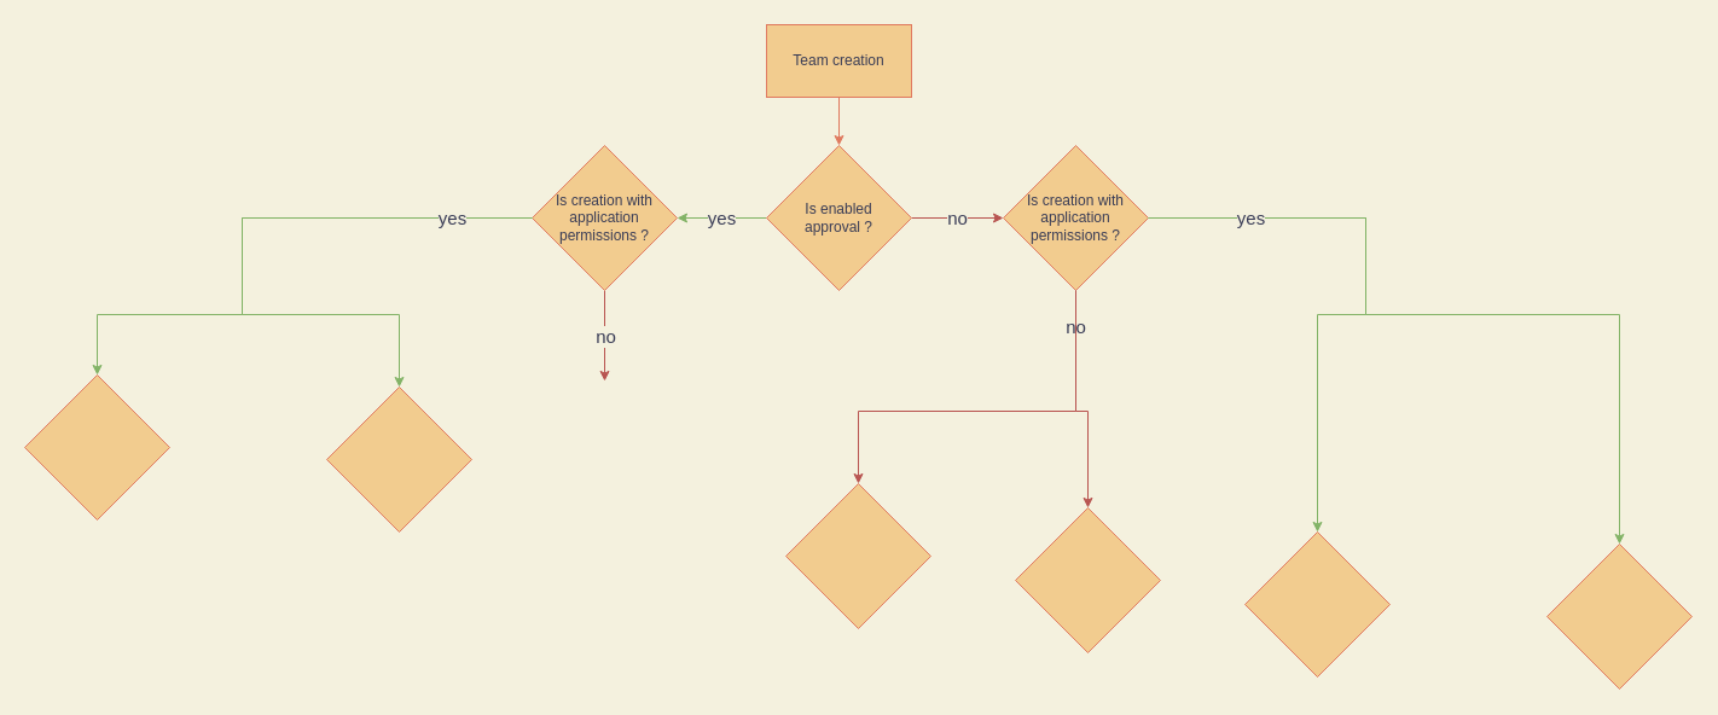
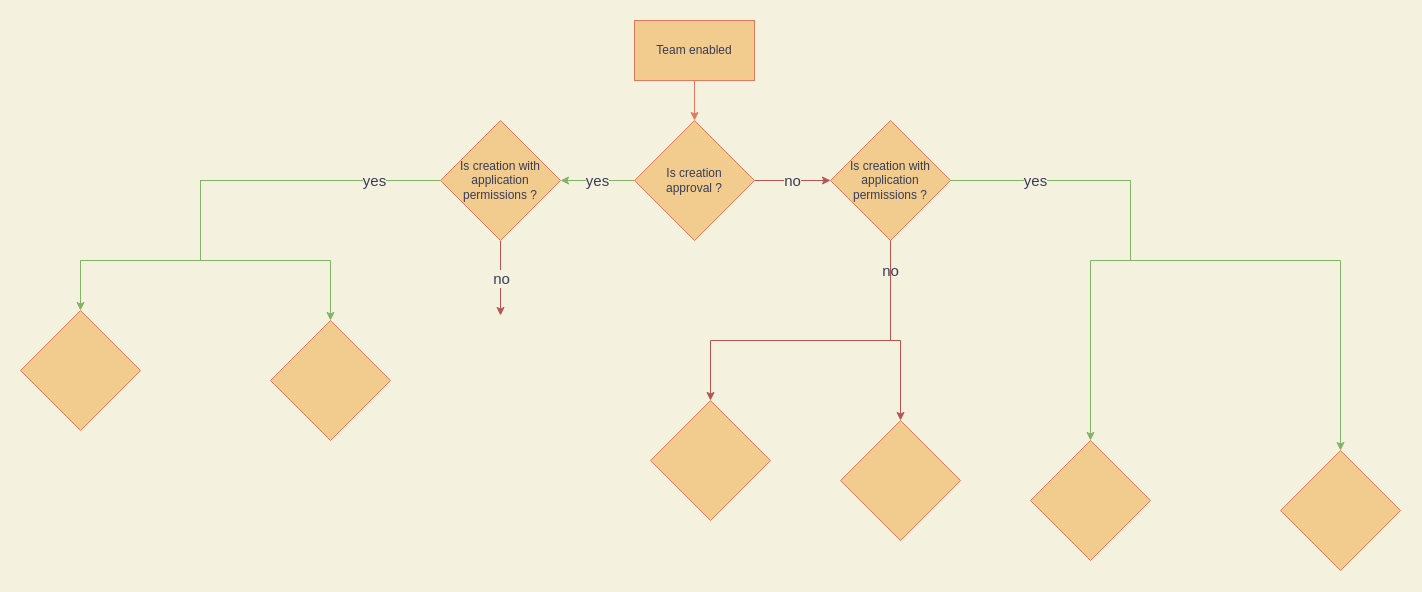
  <mxCell id="0" />
  <mxCell id="1" parent="0" />
  <mxCell id="2" value="yes" style="edgeStyle=orthogonalEdgeStyle;rounded=0;orthogonalLoop=1;jettySize=auto;html=1;exitX=0;exitY=0.5;exitDx=0;exitDy=0;labelBackgroundColor=#F4F1DE;strokeColor=#82b366;fontColor=#393C56;fillColor=#d5e8d4;jumpSize=6;fontSize=15;" edge="1" parent="1" source="4" target="8"><mxGeometry relative="1" as="geometry" /></mxCell>
  <mxCell id="3" value="no" style="edgeStyle=orthogonalEdgeStyle;rounded=0;orthogonalLoop=1;jettySize=auto;html=1;entryX=0;entryY=0.5;entryDx=0;entryDy=0;labelBackgroundColor=#F4F1DE;strokeColor=#b85450;fontColor=#393C56;fillColor=#f8cecc;jumpSize=6;fontSize=15;" edge="1" parent="1" source="4" target="9"><mxGeometry relative="1" as="geometry"><mxPoint x="840" y="180" as="targetPoint" /></mxGeometry></mxCell>
- <mxCell id="4" value="Is enabled&lt;br&gt;approval ?" style="rhombus;whiteSpace=wrap;html=1;fillColor=#F2CC8F;strokeColor=#E07A5F;fontColor=#393C56;" vertex="1" parent="1"><mxGeometry x="634" y="120" width="120" height="120" as="geometry" /></mxCell>
+ <mxCell id="4" value="Is creation&lt;br&gt;approval ?" style="rhombus;whiteSpace=wrap;html=1;fillColor=#F2CC8F;strokeColor=#E07A5F;fontColor=#393C56;" vertex="1" parent="1"><mxGeometry x="634" y="120" width="120" height="120" as="geometry" /></mxCell>
  <mxCell id="5" value="" style="edgeStyle=orthogonalEdgeStyle;rounded=0;orthogonalLoop=1;jettySize=auto;html=1;labelBackgroundColor=#F4F1DE;strokeColor=#E07A5F;fontColor=#393C56;" edge="1" parent="1" source="6" target="4"><mxGeometry relative="1" as="geometry" /></mxCell>
- <mxCell id="6" value="Team creation" style="rounded=0;whiteSpace=wrap;html=1;fillColor=#F2CC8F;strokeColor=#E07A5F;fontColor=#393C56;" vertex="1" parent="1"><mxGeometry x="634" width="120" height="60" as="geometry" y="20" /></mxCell>
+ <mxCell id="6" value="Team enabled" style="rounded=0;whiteSpace=wrap;html=1;fillColor=#F2CC8F;strokeColor=#E07A5F;fontColor=#393C56;" vertex="1" parent="1"><mxGeometry x="634" width="120" height="60" as="geometry" y="20" /></mxCell>
  <mxCell id="7" value="no&lt;br style=&quot;font-size: 15px;&quot;&gt;" style="edgeStyle=orthogonalEdgeStyle;rounded=0;orthogonalLoop=1;jettySize=auto;html=1;labelBackgroundColor=#F4F1DE;strokeColor=#b85450;fontColor=#393C56;fillColor=#f8cecc;jumpSize=6;fontSize=15;entryX=0;entryY=0.5;entryDx=0;entryDy=0;entryPerimeter=0;" edge="1" parent="1" source="8"><mxGeometry relative="1" as="geometry"><mxPoint x="500" y="315" as="targetPoint" /></mxGeometry></mxCell>
  <mxCell id="8" value="Is creation with application permissions ?" style="rhombus;whiteSpace=wrap;html=1;fillColor=#F2CC8F;strokeColor=#E07A5F;fontColor=#393C56;" vertex="1" parent="1"><mxGeometry x="440" y="120" width="120" height="120" as="geometry" /></mxCell>
  <mxCell id="9" value="Is creation with application permissions ?" style="rhombus;whiteSpace=wrap;html=1;fillColor=#F2CC8F;strokeColor=#E07A5F;fontColor=#393C56;" vertex="1" parent="1"><mxGeometry x="830" y="120" width="120" height="120" as="geometry" /></mxCell>
  <mxCell id="10" value="" style="rhombus;whiteSpace=wrap;html=1;rounded=0;fontSize=15;fontColor=#393C56;align=left;strokeWidth=1;fillColor=#F2CC8F;sketch=0;strokeColor=#E07A5F;" vertex="1" parent="1"><mxGeometry x="20" y="310" width="120" height="120" as="geometry" /></mxCell>
  <mxCell id="11" value="" style="rhombus;whiteSpace=wrap;html=1;rounded=0;fontSize=15;fontColor=#393C56;align=left;strokeWidth=1;fillColor=#F2CC8F;sketch=0;strokeColor=#E07A5F;" vertex="1" parent="1"><mxGeometry x="270" y="320" width="120" height="120" as="geometry" /></mxCell>
  <mxCell id="12" value="" style="edgeStyle=orthogonalEdgeStyle;rounded=0;orthogonalLoop=1;jettySize=auto;html=1;labelBackgroundColor=#F4F1DE;strokeColor=#82b366;fontColor=#393C56;fillColor=#d5e8d4;jumpSize=6;fontSize=15;endArrow=classic;endFill=1;entryX=0.5;entryY=0;entryDx=0;entryDy=0;" edge="1" parent="1" source="8" target="10"><mxGeometry x="0.235" relative="1" as="geometry"><mxPoint x="440" y="180" as="sourcePoint" /><mxPoint x="330" y="380" as="targetPoint" /><Array as="points"><mxPoint x="200" y="180" /><mxPoint x="200" y="260" /><mxPoint x="80" y="260" /></Array><mxPoint as="offset" /></mxGeometry></mxCell>
  <mxCell id="13" value="yes" style="edgeStyle=orthogonalEdgeStyle;rounded=0;orthogonalLoop=1;jettySize=auto;html=1;labelBackgroundColor=#F4F1DE;strokeColor=#82b366;fontColor=#393C56;fillColor=#d5e8d4;jumpSize=6;fontSize=15;endArrow=classic;endFill=1;entryX=0.5;entryY=0;entryDx=0;entryDy=0;" edge="1" parent="1" source="8" target="11"><mxGeometry x="-0.742" relative="1" as="geometry"><mxPoint x="225" y="340" as="targetPoint" /><Array as="points"><mxPoint x="200" y="180" /><mxPoint x="200" y="260" /><mxPoint x="330" y="260" /></Array><mxPoint as="offset" /></mxGeometry></mxCell>
  <mxCell id="14" value="" style="rhombus;whiteSpace=wrap;html=1;rounded=0;fontSize=15;fontColor=#393C56;align=left;strokeWidth=1;fillColor=#F2CC8F;sketch=0;strokeColor=#E07A5F;" vertex="1" parent="1"><mxGeometry x="1030" y="440" width="120" height="120" as="geometry" /></mxCell>
  <mxCell id="15" value="" style="rhombus;whiteSpace=wrap;html=1;rounded=0;fontSize=15;fontColor=#393C56;align=left;strokeWidth=1;fillColor=#F2CC8F;sketch=0;strokeColor=#E07A5F;" vertex="1" parent="1"><mxGeometry x="1280" y="450" width="120" height="120" as="geometry" /></mxCell>
  <mxCell id="16" value="" style="edgeStyle=orthogonalEdgeStyle;rounded=0;orthogonalLoop=1;jettySize=auto;html=1;labelBackgroundColor=#F4F1DE;strokeColor=#82b366;fontColor=#393C56;fillColor=#d5e8d4;jumpSize=6;fontSize=15;endArrow=classic;endFill=1;entryX=0.5;entryY=0;entryDx=0;entryDy=0;" edge="1" parent="1" target="14" source="9"><mxGeometry x="0.235" relative="1" as="geometry"><mxPoint x="1370" y="180" as="sourcePoint" /><mxPoint x="1260" y="380" as="targetPoint" /><Array as="points"><mxPoint x="1130" y="180" /><mxPoint x="1130" y="260" /><mxPoint x="1090" y="260" /></Array><mxPoint as="offset" /></mxGeometry></mxCell>
  <mxCell id="17" value="no&lt;br style=&quot;font-size: 15px;&quot;&gt;" style="edgeStyle=orthogonalEdgeStyle;rounded=0;orthogonalLoop=1;jettySize=auto;html=1;labelBackgroundColor=#F4F1DE;strokeColor=#b85450;fontColor=#393C56;fillColor=#f8cecc;jumpSize=6;fontSize=15;entryX=0.5;entryY=0;entryDx=0;entryDy=0;" edge="1" parent="1" source="9" target="18"><mxGeometry x="-0.824" relative="1" as="geometry"><mxPoint x="540" y="370" as="sourcePoint" /><mxPoint x="890" y="350" as="targetPoint" /><Array as="points"><mxPoint x="890" y="340" /></Array><mxPoint as="offset" /></mxGeometry></mxCell>
  <mxCell id="18" value="" style="rhombus;whiteSpace=wrap;html=1;rounded=0;fontSize=15;fontColor=#393C56;align=left;strokeWidth=1;fillColor=#F2CC8F;sketch=0;strokeColor=#E07A5F;" vertex="1" parent="1"><mxGeometry x="650" y="400" width="120" height="120" as="geometry" /></mxCell>
  <mxCell id="19" value="yes" style="edgeStyle=orthogonalEdgeStyle;rounded=0;orthogonalLoop=1;jettySize=auto;html=1;labelBackgroundColor=#F4F1DE;strokeColor=#82b366;fontColor=#393C56;fillColor=#d5e8d4;jumpSize=6;fontSize=15;endArrow=classic;endFill=1;entryX=0.5;entryY=0;entryDx=0;entryDy=0;" edge="1" parent="1" target="15" source="9"><mxGeometry x="-0.742" relative="1" as="geometry"><mxPoint x="1040" y="220" as="sourcePoint" /><mxPoint x="1155" y="340" as="targetPoint" /><Array as="points"><mxPoint x="1130" y="180" /><mxPoint x="1130" y="260" /><mxPoint x="1340" y="260" /></Array><mxPoint as="offset" /></mxGeometry></mxCell>
  <mxCell id="20" value="" style="edgeStyle=orthogonalEdgeStyle;rounded=0;orthogonalLoop=1;jettySize=auto;html=1;labelBackgroundColor=#F4F1DE;strokeColor=#b85450;fontColor=#393C56;fillColor=#f8cecc;jumpSize=6;fontSize=15;entryX=0.5;entryY=0;entryDx=0;entryDy=0;" edge="1" parent="1" target="21" source="9"><mxGeometry relative="1" as="geometry"><mxPoint x="1080" y="240" as="sourcePoint" /><mxPoint x="1080" y="350" as="targetPoint" /><Array as="points"><mxPoint x="890" y="340" /><mxPoint x="900" y="340" /></Array></mxGeometry></mxCell>
  <mxCell id="21" value="" style="rhombus;whiteSpace=wrap;html=1;rounded=0;fontSize=15;fontColor=#393C56;align=left;strokeWidth=1;fillColor=#F2CC8F;sketch=0;strokeColor=#E07A5F;" vertex="1" parent="1"><mxGeometry x="840" y="420" width="120" height="120" as="geometry" /></mxCell>
